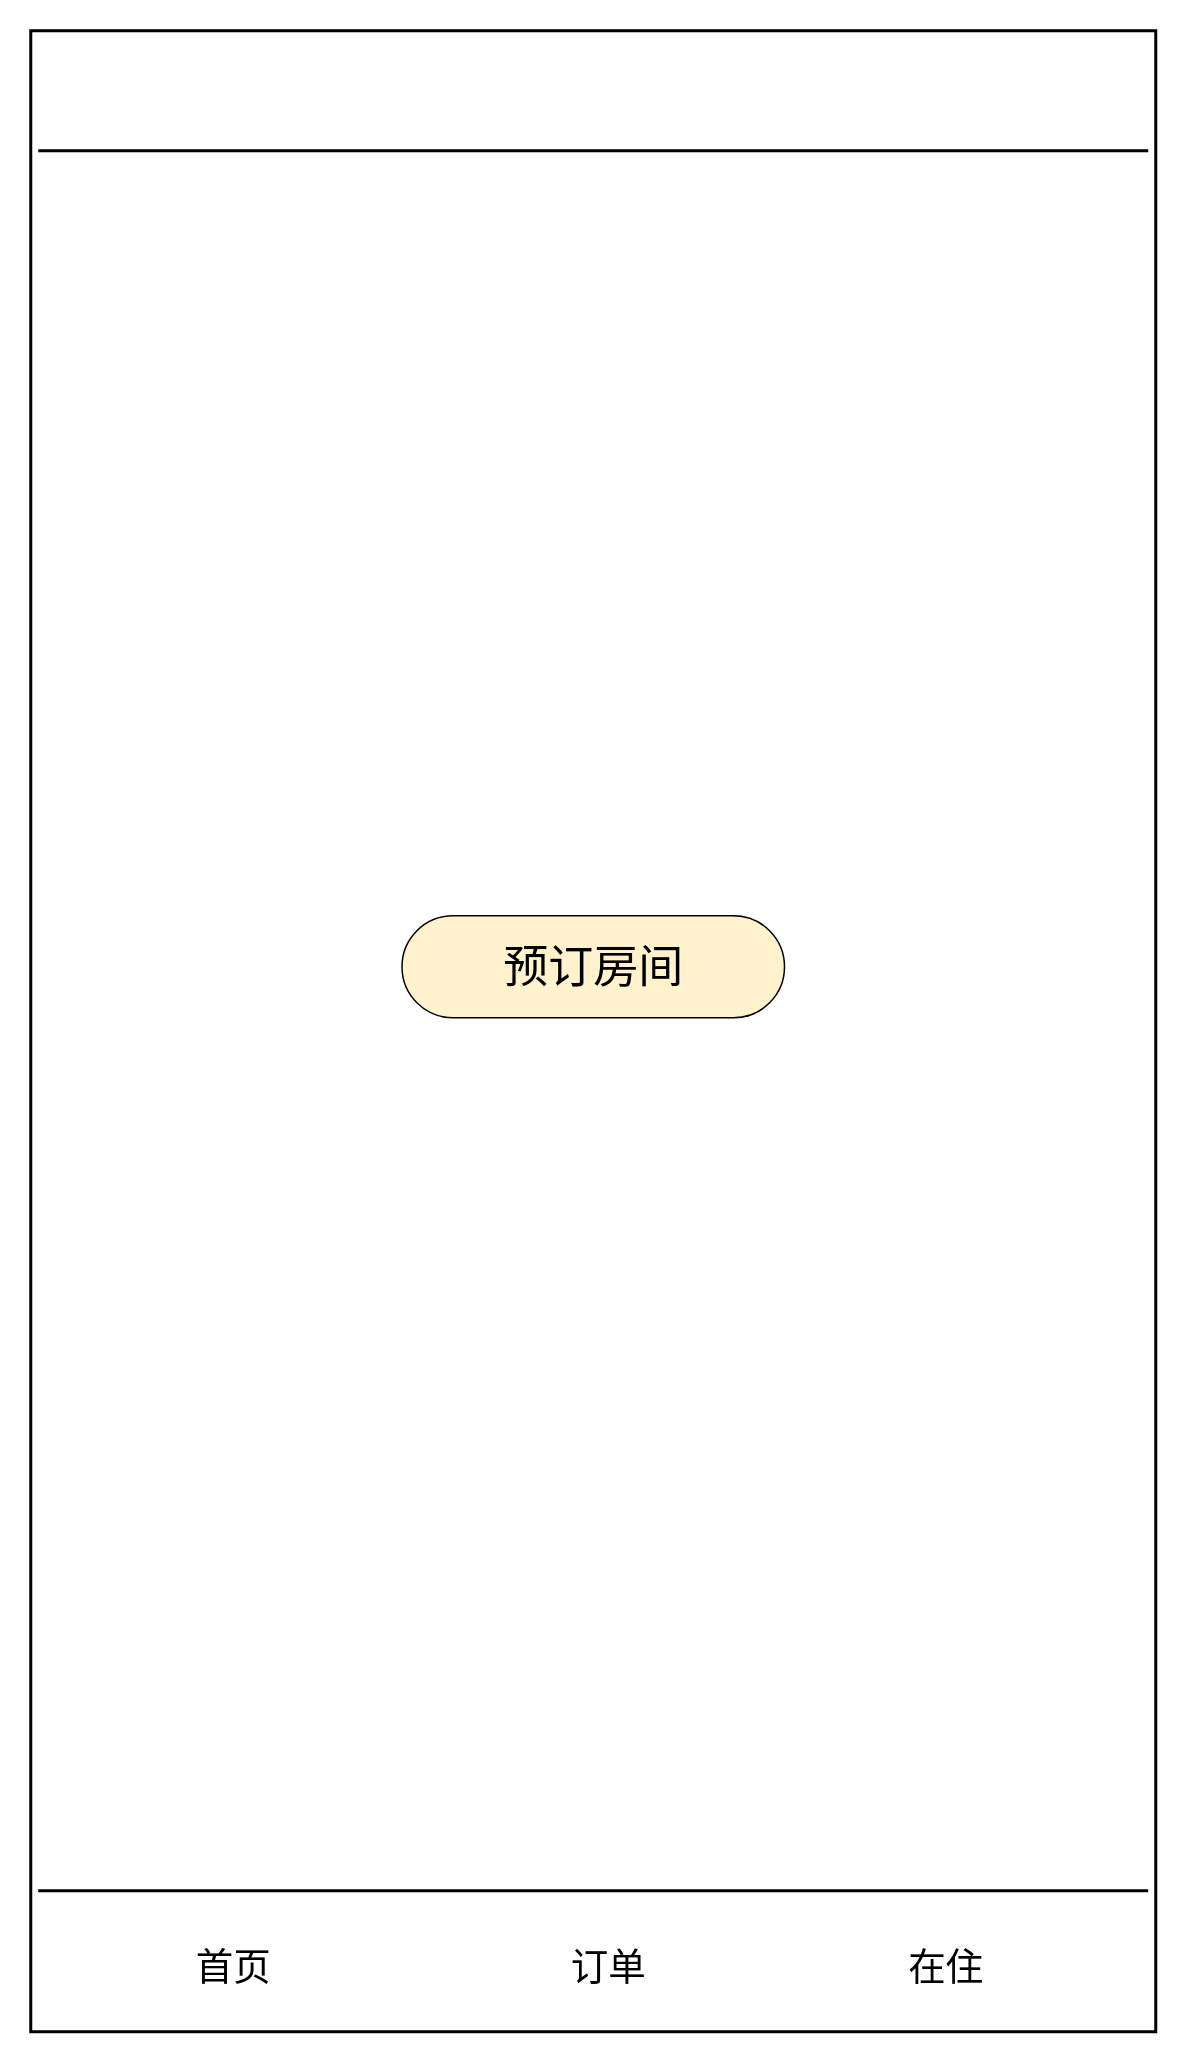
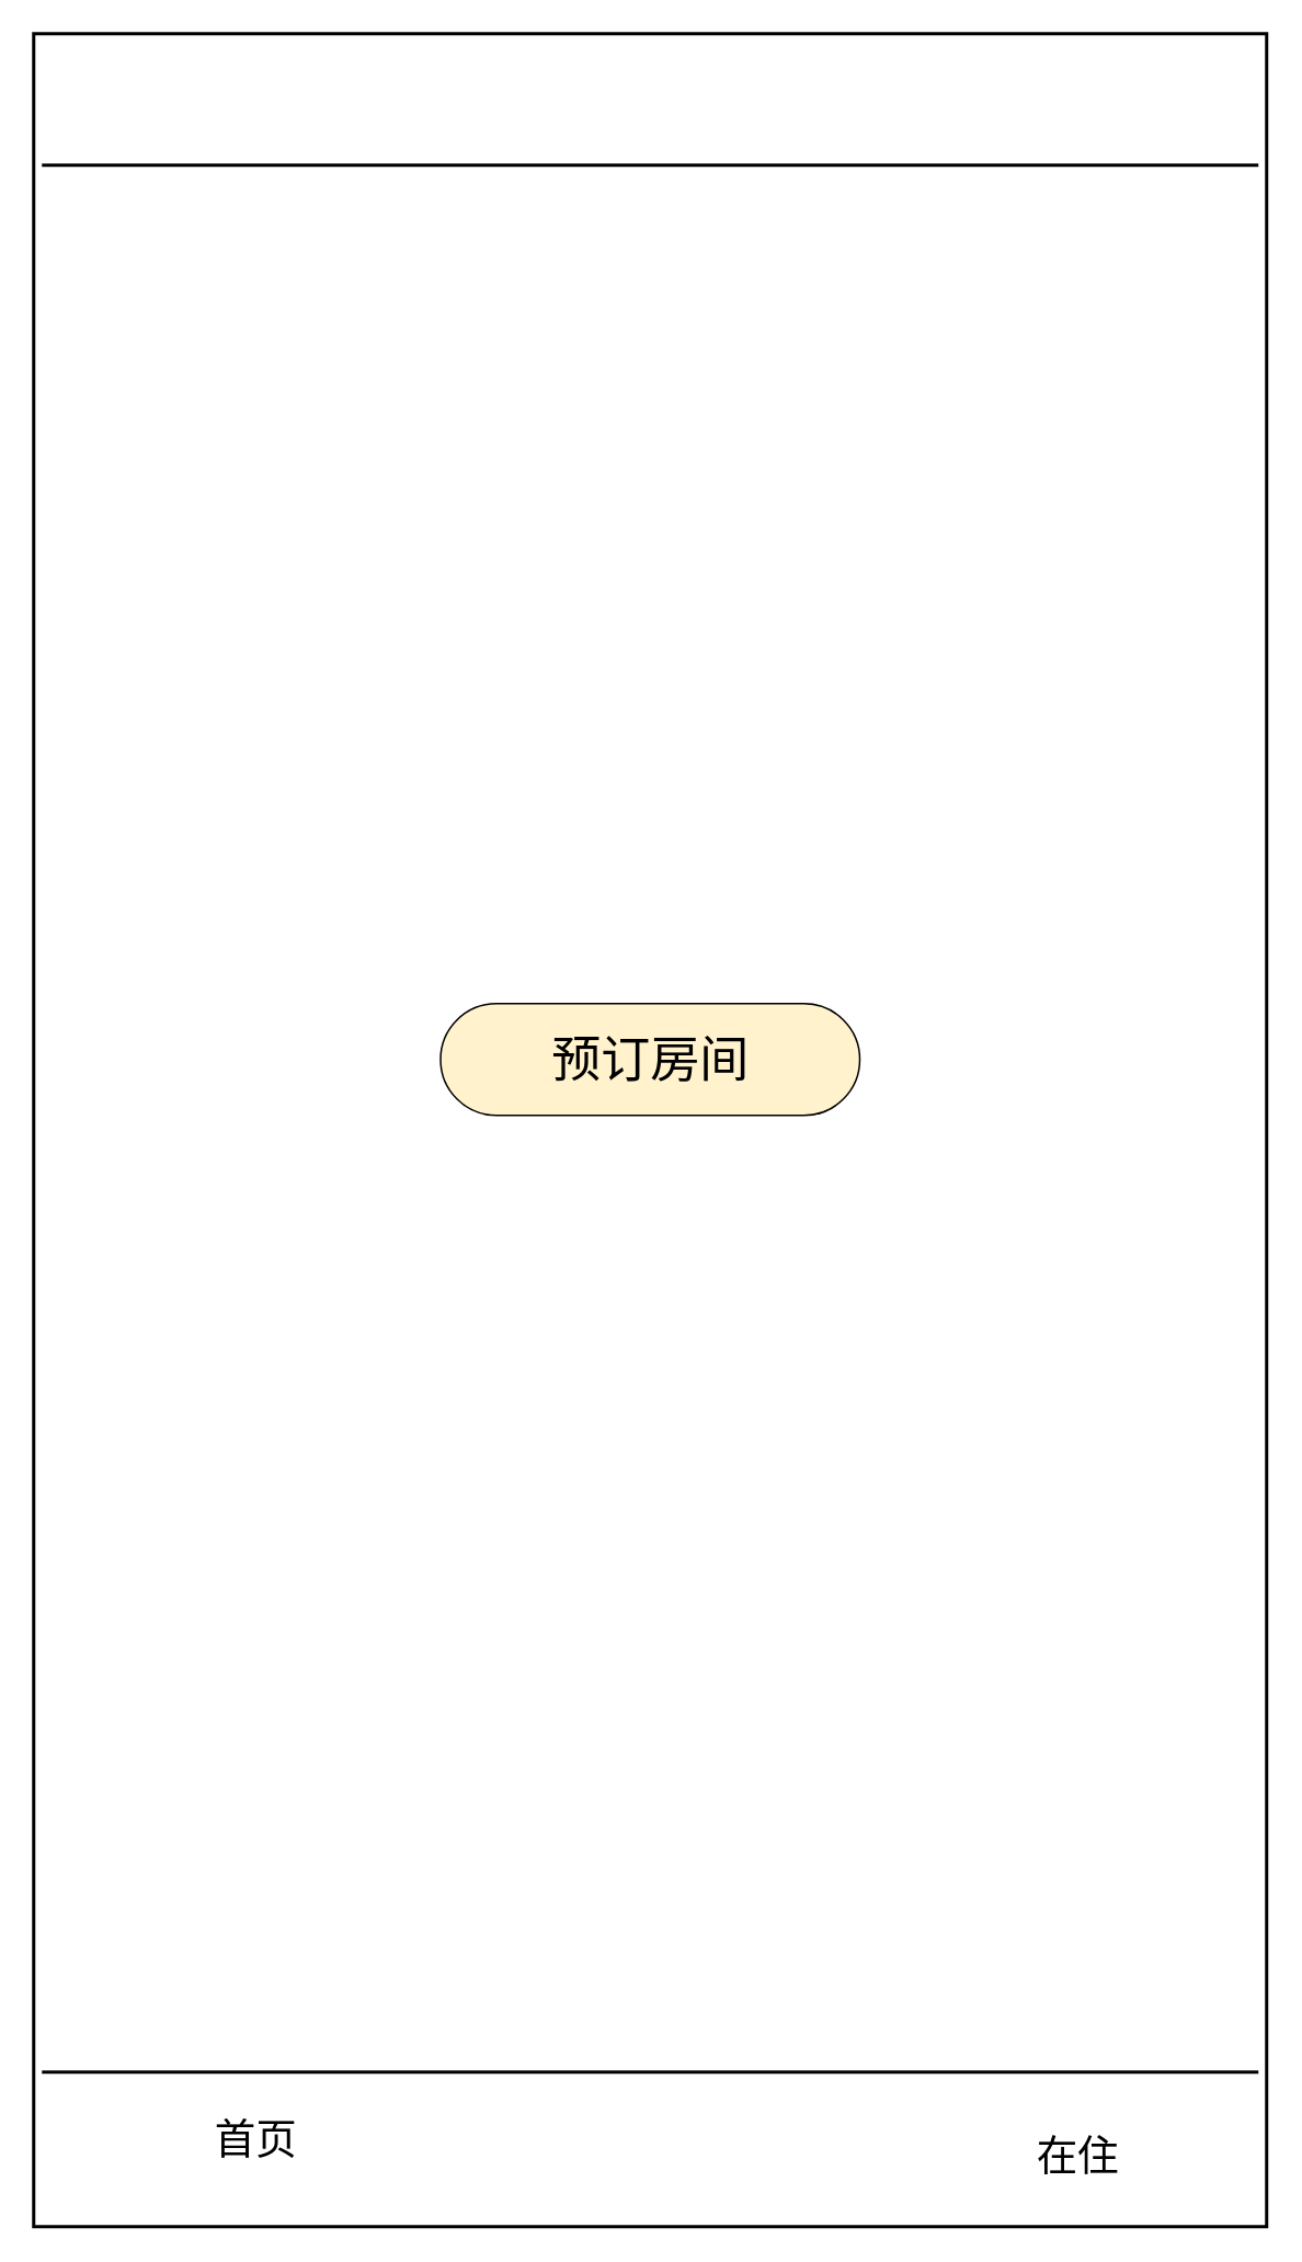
  <mxCell id="0" />
  <mxCell id="1" parent="0" />
  <mxCell id="2" value="" style="rounded=1;whiteSpace=wrap;html=1;fontSize=20;arcSize=0;strokeWidth=2;" parent="1" vertex="1"><mxGeometry x="20" y="20" width="750" height="1334" as="geometry" /></mxCell>
  <mxCell id="3" value="" style="line;strokeWidth=2;html=1;" parent="1" vertex="1"><mxGeometry x="25" y="90" width="740" height="20" as="geometry" /></mxCell>
  <mxCell id="4" value="" style="line;strokeWidth=2;html=1;" parent="1" vertex="1"><mxGeometry x="25" y="1250" width="740" height="20" as="geometry" /></mxCell>
- <mxCell id="5" value="&lt;font style=&quot;font-size: 25px&quot;&gt;首页&lt;/font&gt;" style="text;html=1;align=center;verticalAlign=middle;resizable=0;points=[];autosize=1;strokeColor=none;" parent="1" vertex="1"><mxGeometry x="120" y="1300" width="70" height="20" as="geometry" /></mxCell>
- <mxCell id="6" value="&lt;span style=&quot;font-size: 25px&quot;&gt;订单&lt;/span&gt;" style="text;html=1;align=center;verticalAlign=middle;resizable=0;points=[];autosize=1;strokeColor=none;" parent="1" vertex="1"><mxGeometry x="370" y="1300" width="70" height="20" as="geometry" /></mxCell>
- <mxCell id="7" value="&lt;span style=&quot;font-size: 25px&quot;&gt;在住&lt;/span&gt;" style="text;html=1;align=center;verticalAlign=middle;resizable=0;points=[];autosize=1;strokeColor=none;" parent="1" vertex="1"><mxGeometry x="595" y="1300" width="70" height="20" as="geometry" /></mxCell>
+ <mxCell id="5" value="&lt;font style=&quot;font-size: 25px&quot;&gt;首页&lt;/font&gt;" style="text;html=1;align=center;verticalAlign=middle;resizable=0;points=[];autosize=1;strokeColor=none;" parent="1" vertex="1"><mxGeometry x="120" y="1290" width="70" height="20" as="geometry" /></mxCell>
+ <mxCell id="7" value="&lt;span style=&quot;font-size: 25px&quot;&gt;在住&lt;/span&gt;" style="text;html=1;align=center;verticalAlign=middle;resizable=0;points=[];autosize=1;strokeColor=none;" parent="1" vertex="1"><mxGeometry x="620" y="1300" width="70" height="20" as="geometry" /></mxCell>
  <mxCell id="8" value="&lt;font style=&quot;font-size: 30px&quot;&gt;预订房间&lt;/font&gt;" style="rounded=1;whiteSpace=wrap;html=1;arcSize=50;fillColor=#fff2cc;" parent="1" vertex="1"><mxGeometry x="267.5" y="610" width="255" height="68" as="geometry" /></mxCell>
